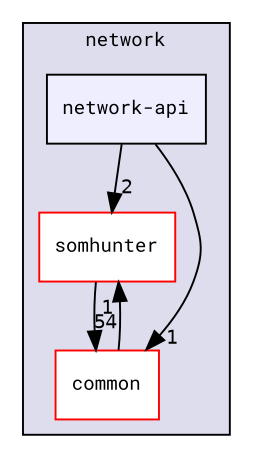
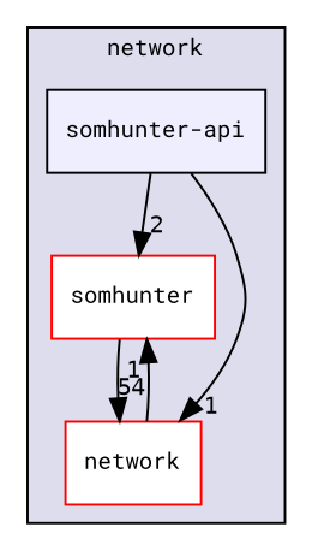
  digraph {
    compound=true
    fontname="Roboto Mono"
    node [color=red fillcolor=white fontname="Roboto Mono" fontsize=10 shape=box style=filled]
    edge [fontname="Roboto Mono" headlabel=1 labeldistance=1.5 labelfontname=Helvetica labelfontsize=10]
    n1 [label=somhunter]
-   n2 [label=common]
-   n3 [fillcolor="#eeeeff" label="network-api" pencolor=black color=""]
+   n2 [label=network]
+   n3 [fillcolor="#eeeeff" label="somhunter-api" pencolor=black color=""]
    subgraph cluster_1 {
      bgcolor="#ddddee"
      fontsize=10
      label=network
      pencolor=black
      n1
      n2
      n3
    }
    n1 -> n2 [headlabel=54]
    n2 -> n1
    n3 -> n1 [headlabel=2]
    n3 -> n2
  }
